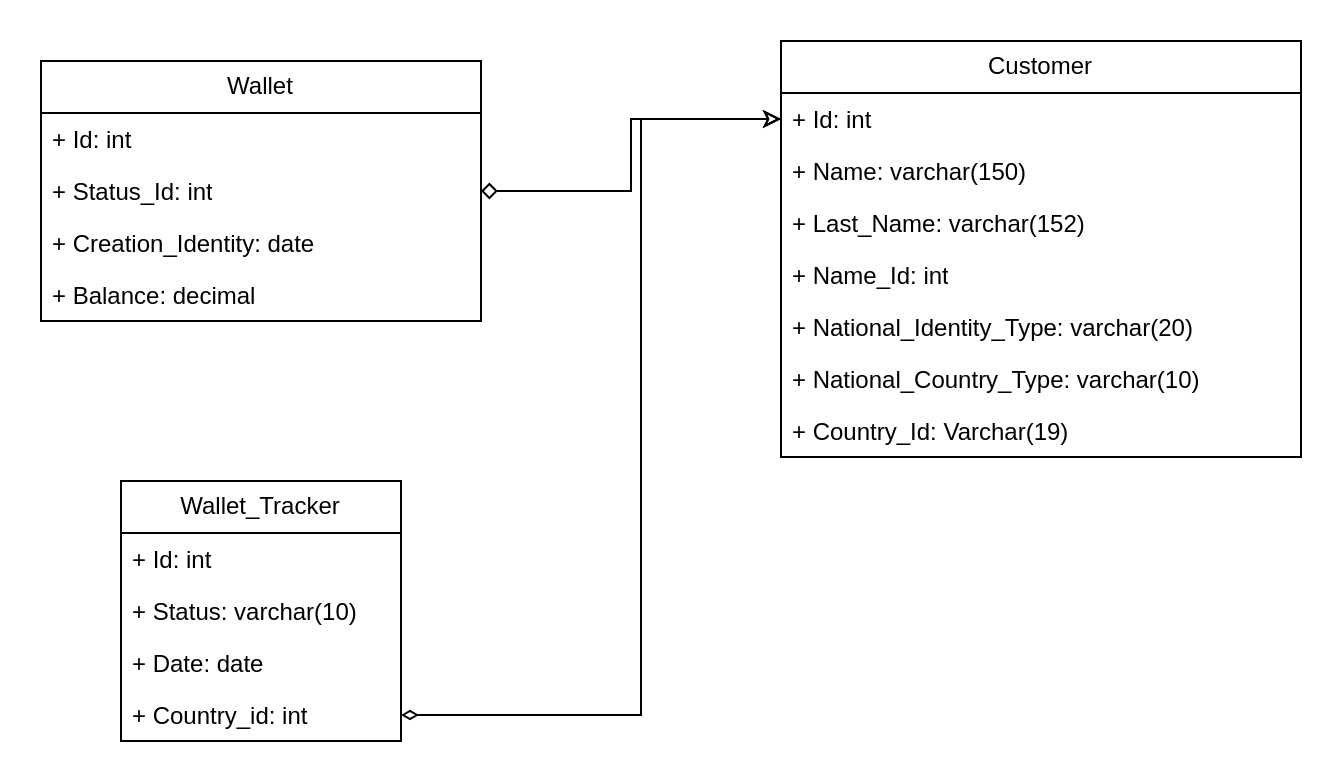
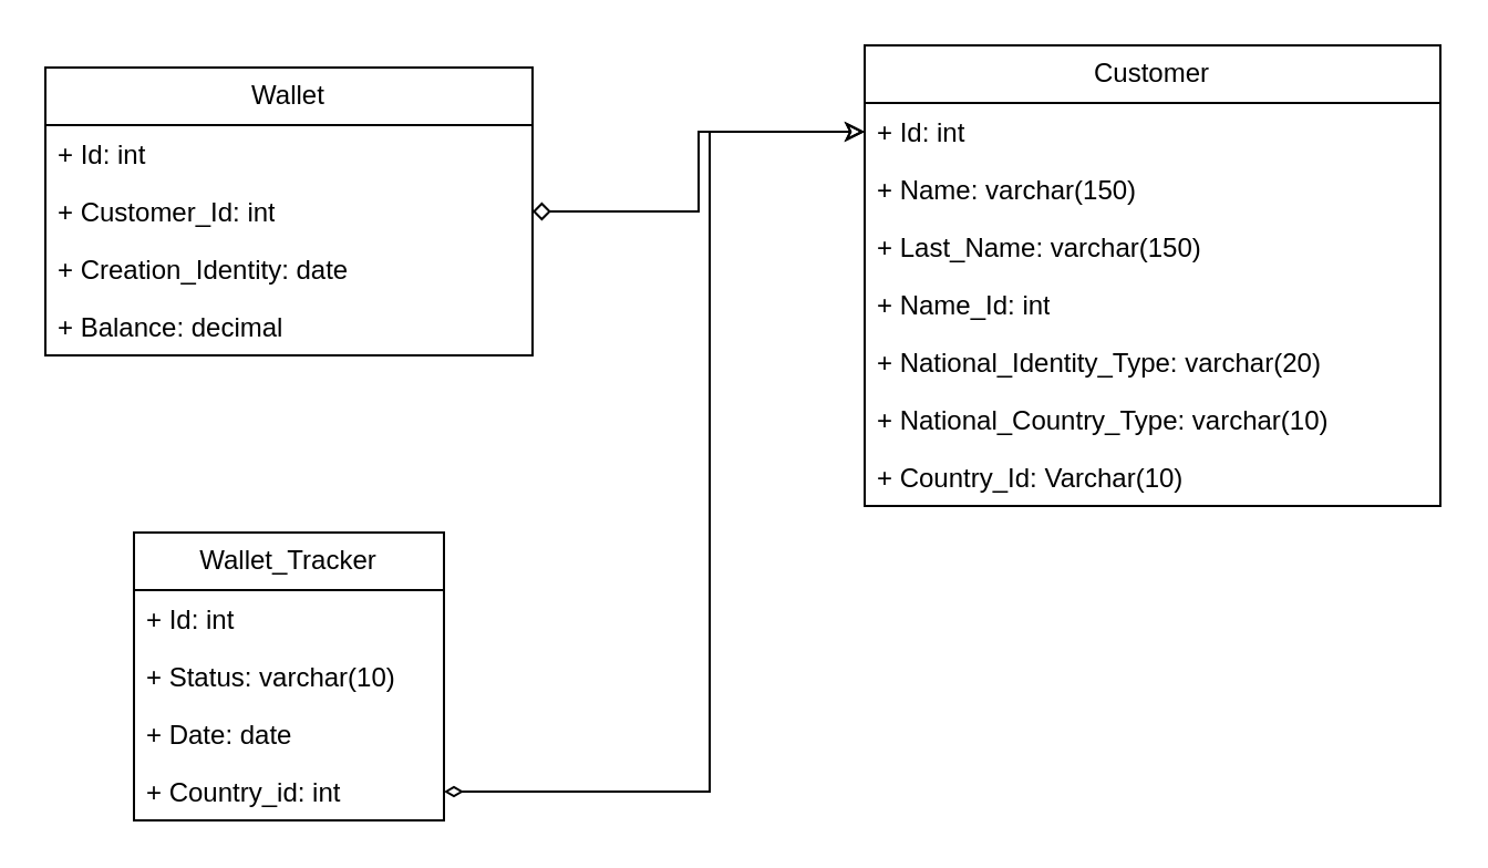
  <mxCell id="0" />
  <mxCell id="1" parent="0" />
  <mxCell id="2" value="Customer" style="swimlane;fontStyle=0;childLayout=stackLayout;horizontal=1;startSize=26;fillColor=none;horizontalStack=0;resizeParent=1;resizeParentMax=0;resizeLast=0;collapsible=1;marginBottom=0;whiteSpace=wrap;html=1;" vertex="1" parent="1"><mxGeometry x="390" y="20" width="260" height="208" as="geometry" /></mxCell>
  <mxCell id="3" value="+ Id: int" style="text;strokeColor=none;fillColor=none;align=left;verticalAlign=top;spacingLeft=4;spacingRight=4;overflow=hidden;rotatable=0;points=[[0,0.5],[1,0.5]];portConstraint=eastwest;whiteSpace=wrap;html=1;" vertex="1" parent="2"><mxGeometry y="26" width="260" height="26" as="geometry" /></mxCell>
  <mxCell id="4" value="+ Name: varchar(150)" style="text;strokeColor=none;fillColor=none;align=left;verticalAlign=top;spacingLeft=4;spacingRight=4;overflow=hidden;rotatable=0;points=[[0,0.5],[1,0.5]];portConstraint=eastwest;whiteSpace=wrap;html=1;" vertex="1" parent="2"><mxGeometry y="52" width="260" height="26" as="geometry" /></mxCell>
- <mxCell id="5" value="+ Last_Name: varchar(152)" style="text;strokeColor=none;fillColor=none;align=left;verticalAlign=top;spacingLeft=4;spacingRight=4;overflow=hidden;rotatable=0;points=[[0,0.5],[1,0.5]];portConstraint=eastwest;whiteSpace=wrap;html=1;" vertex="1" parent="2"><mxGeometry y="78" width="260" height="26" as="geometry" /></mxCell>
+ <mxCell id="5" value="+ Last_Name: varchar(150)" style="text;strokeColor=none;fillColor=none;align=left;verticalAlign=top;spacingLeft=4;spacingRight=4;overflow=hidden;rotatable=0;points=[[0,0.5],[1,0.5]];portConstraint=eastwest;whiteSpace=wrap;html=1;" vertex="1" parent="2"><mxGeometry y="78" width="260" height="26" as="geometry" /></mxCell>
  <mxCell id="6" value="+ Name_Id: int" style="text;strokeColor=none;fillColor=none;align=left;verticalAlign=top;spacingLeft=4;spacingRight=4;overflow=hidden;rotatable=0;points=[[0,0.5],[1,0.5]];portConstraint=eastwest;whiteSpace=wrap;html=1;" vertex="1" parent="2"><mxGeometry y="104" width="260" height="26" as="geometry" /></mxCell>
  <mxCell id="7" value="+ National_Identity_Type: varchar(20)" style="text;strokeColor=none;fillColor=none;align=left;verticalAlign=top;spacingLeft=4;spacingRight=4;overflow=hidden;rotatable=0;points=[[0,0.5],[1,0.5]];portConstraint=eastwest;whiteSpace=wrap;html=1;" vertex="1" parent="2"><mxGeometry y="130" width="260" height="26" as="geometry" /></mxCell>
  <mxCell id="8" value="+ National_Country_Type: varchar(10)" style="text;strokeColor=none;fillColor=none;align=left;verticalAlign=top;spacingLeft=4;spacingRight=4;overflow=hidden;rotatable=0;points=[[0,0.5],[1,0.5]];portConstraint=eastwest;whiteSpace=wrap;html=1;" vertex="1" parent="2"><mxGeometry y="156" width="260" height="26" as="geometry" /></mxCell>
- <mxCell id="9" value="+ Country_Id: Varchar(19)" style="text;strokeColor=none;fillColor=none;align=left;verticalAlign=top;spacingLeft=4;spacingRight=4;overflow=hidden;rotatable=0;points=[[0,0.5],[1,0.5]];portConstraint=eastwest;whiteSpace=wrap;html=1;" vertex="1" parent="2"><mxGeometry y="182" width="260" height="26" as="geometry" /></mxCell>
+ <mxCell id="9" value="+ Country_Id: Varchar(10)" style="text;strokeColor=none;fillColor=none;align=left;verticalAlign=top;spacingLeft=4;spacingRight=4;overflow=hidden;rotatable=0;points=[[0,0.5],[1,0.5]];portConstraint=eastwest;whiteSpace=wrap;html=1;" vertex="1" parent="2"><mxGeometry y="182" width="260" height="26" as="geometry" /></mxCell>
  <mxCell id="10" value="Wallet" style="swimlane;fontStyle=0;childLayout=stackLayout;horizontal=1;startSize=26;fillColor=none;horizontalStack=0;resizeParent=1;resizeParentMax=0;resizeLast=0;collapsible=1;marginBottom=0;whiteSpace=wrap;html=1;" vertex="1" parent="1"><mxGeometry x="20" y="30" width="220" height="130" as="geometry" /></mxCell>
  <mxCell id="11" value="+ Id: int" style="text;strokeColor=none;fillColor=none;align=left;verticalAlign=top;spacingLeft=4;spacingRight=4;overflow=hidden;rotatable=0;points=[[0,0.5],[1,0.5]];portConstraint=eastwest;whiteSpace=wrap;html=1;" vertex="1" parent="10"><mxGeometry y="26" width="220" height="26" as="geometry" /></mxCell>
- <mxCell id="12" value="+ Status_Id: int" style="text;strokeColor=none;fillColor=none;align=left;verticalAlign=top;spacingLeft=4;spacingRight=4;overflow=hidden;rotatable=0;points=[[0,0.5],[1,0.5]];portConstraint=eastwest;whiteSpace=wrap;html=1;" vertex="1" parent="10"><mxGeometry y="52" width="220" height="26" as="geometry" /></mxCell>
+ <mxCell id="12" value="+ Customer_Id: int" style="text;strokeColor=none;fillColor=none;align=left;verticalAlign=top;spacingLeft=4;spacingRight=4;overflow=hidden;rotatable=0;points=[[0,0.5],[1,0.5]];portConstraint=eastwest;whiteSpace=wrap;html=1;" vertex="1" parent="10"><mxGeometry y="52" width="220" height="26" as="geometry" /></mxCell>
  <mxCell id="13" value="+ Creation_Identity: date" style="text;strokeColor=none;fillColor=none;align=left;verticalAlign=top;spacingLeft=4;spacingRight=4;overflow=hidden;rotatable=0;points=[[0,0.5],[1,0.5]];portConstraint=eastwest;whiteSpace=wrap;html=1;" vertex="1" parent="10"><mxGeometry y="78" width="220" height="26" as="geometry" /></mxCell>
  <mxCell id="14" value="+ Balance: decimal" style="text;strokeColor=none;fillColor=none;align=left;verticalAlign=top;spacingLeft=4;spacingRight=4;overflow=hidden;rotatable=0;points=[[0,0.5],[1,0.5]];portConstraint=eastwest;whiteSpace=wrap;html=1;" vertex="1" parent="10"><mxGeometry y="104" width="220" height="26" as="geometry" /></mxCell>
  <mxCell id="15" style="edgeStyle=orthogonalEdgeStyle;rounded=0;orthogonalLoop=1;jettySize=auto;html=1;exitX=1;exitY=0.5;exitDx=0;exitDy=0;endArrow=classic;endFill=0;startArrow=diamond;startFill=0;" edge="1" parent="1" source="12" target="3"><mxGeometry relative="1" as="geometry" /></mxCell>
  <mxCell id="16" value="Wallet_Tracker" style="swimlane;fontStyle=0;childLayout=stackLayout;horizontal=1;startSize=26;fillColor=none;horizontalStack=0;resizeParent=1;resizeParentMax=0;resizeLast=0;collapsible=1;marginBottom=0;whiteSpace=wrap;html=1;" vertex="1" parent="1"><mxGeometry x="60" y="240" width="140" height="130" as="geometry" /></mxCell>
  <mxCell id="17" value="+ Id: int" style="text;strokeColor=none;fillColor=none;align=left;verticalAlign=top;spacingLeft=4;spacingRight=4;overflow=hidden;rotatable=0;points=[[0,0.5],[1,0.5]];portConstraint=eastwest;whiteSpace=wrap;html=1;" vertex="1" parent="16"><mxGeometry y="26" width="140" height="26" as="geometry" /></mxCell>
  <mxCell id="18" value="+ Status: varchar(10)" style="text;strokeColor=none;fillColor=none;align=left;verticalAlign=top;spacingLeft=4;spacingRight=4;overflow=hidden;rotatable=0;points=[[0,0.5],[1,0.5]];portConstraint=eastwest;whiteSpace=wrap;html=1;" vertex="1" parent="16"><mxGeometry y="52" width="140" height="26" as="geometry" /></mxCell>
  <mxCell id="19" value="+ Date: date" style="text;strokeColor=none;fillColor=none;align=left;verticalAlign=top;spacingLeft=4;spacingRight=4;overflow=hidden;rotatable=0;points=[[0,0.5],[1,0.5]];portConstraint=eastwest;whiteSpace=wrap;html=1;" vertex="1" parent="16"><mxGeometry y="78" width="140" height="26" as="geometry" /></mxCell>
  <mxCell id="20" value="+ Country_id: int" style="text;strokeColor=none;fillColor=none;align=left;verticalAlign=top;spacingLeft=4;spacingRight=4;overflow=hidden;rotatable=0;points=[[0,0.5],[1,0.5]];portConstraint=eastwest;whiteSpace=wrap;html=1;" vertex="1" parent="16"><mxGeometry y="104" width="140" height="26" as="geometry" /></mxCell>
  <mxCell id="21" style="edgeStyle=orthogonalEdgeStyle;rounded=0;orthogonalLoop=1;jettySize=auto;html=1;exitX=1;exitY=0.5;exitDx=0;exitDy=0;startArrow=diamondThin;startFill=0;endArrow=classic;endFill=0;" edge="1" parent="1" source="20" target="3"><mxGeometry relative="1" as="geometry"><Array as="points"><mxPoint x="320" y="357" /><mxPoint x="320" y="59" /></Array></mxGeometry></mxCell>
